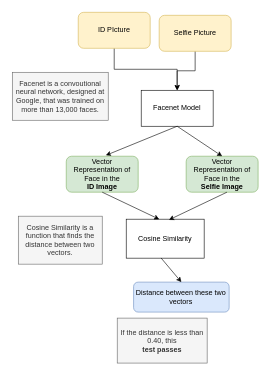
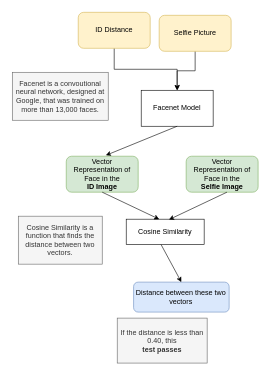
  <mxCell id="0" />
  <mxCell id="1" parent="0" />
  <mxCell id="2" style="edgeStyle=orthogonalEdgeStyle;rounded=0;orthogonalLoop=1;jettySize=auto;html=1;exitX=0.5;exitY=1;exitDx=0;exitDy=0;" parent="1" source="3" target="6" edge="1"><mxGeometry relative="1" as="geometry" /></mxCell>
- <mxCell id="3" value="ID PIcture" style="rounded=1;whiteSpace=wrap;html=1;fillColor=#fff2cc;strokeColor=#d6b656;" parent="1" vertex="1"><mxGeometry x="130" y="20" width="120" height="60" as="geometry" /></mxCell>
+ <mxCell id="3" value="ID Distance" style="rounded=1;whiteSpace=wrap;html=1;fillColor=#fff2cc;strokeColor=#d6b656;" parent="1" vertex="1"><mxGeometry x="130" y="20" width="120" height="60" as="geometry" /></mxCell>
  <mxCell id="4" style="edgeStyle=orthogonalEdgeStyle;rounded=0;orthogonalLoop=1;jettySize=auto;html=1;entryX=0.5;entryY=0;entryDx=0;entryDy=0;" parent="1" source="5" target="6" edge="1"><mxGeometry relative="1" as="geometry" /></mxCell>
  <mxCell id="5" value="Selfie Picture" style="rounded=1;whiteSpace=wrap;html=1;fillColor=#fff2cc;strokeColor=#d6b656;" parent="1" vertex="1"><mxGeometry x="265" y="25" width="120" height="60" as="geometry" /></mxCell>
  <mxCell id="6" value="Facenet Model" style="rounded=0;whiteSpace=wrap;html=1;" parent="1" vertex="1"><mxGeometry x="235" y="150" width="120" height="60" as="geometry" /></mxCell>
  <mxCell id="7" value="" style="endArrow=classic;html=1;exitX=0.5;exitY=1;exitDx=0;exitDy=0;entryX=0.55;entryY=-0.024;entryDx=0;entryDy=0;entryPerimeter=0;" parent="1" source="6" edge="1"><mxGeometry width="50" height="50" relative="1" as="geometry"><mxPoint x="340" y="210" as="sourcePoint" /><mxPoint x="176" y="258.56" as="targetPoint" /></mxGeometry></mxCell>
  <mxCell id="8" value="&lt;div&gt;Vector Representation of Face in the &lt;br&gt;&lt;/div&gt;&lt;div&gt;&lt;b&gt;ID Image&lt;/b&gt;&lt;/div&gt;" style="rounded=1;whiteSpace=wrap;html=1;fillColor=#d5e8d4;strokeColor=#82b366;" parent="1" vertex="1"><mxGeometry x="110" y="260" width="120" height="60" as="geometry" /></mxCell>
  <mxCell id="9" value="&lt;div&gt;Vector Representation of Face in the&lt;/div&gt;&lt;div&gt; &lt;b&gt;Selfie Image&lt;/b&gt;&lt;/div&gt; " style="rounded=1;whiteSpace=wrap;html=1;fillColor=#d5e8d4;strokeColor=#82b366;" parent="1" vertex="1"><mxGeometry x="310" y="260" width="120" height="60" as="geometry" /></mxCell>
- <mxCell id="10" value="Cosine Similarity" style="rounded=0;whiteSpace=wrap;html=1;" parent="1" vertex="1"><mxGeometry x="210" y="365" width="130" height="65" as="geometry" /></mxCell>
+ <mxCell id="10" value="Cosine Similarity" style="rounded=0;whiteSpace=wrap;html=1;" parent="1" vertex="1"><mxGeometry x="210" y="365" width="130" height="42.5" as="geometry" /></mxCell>
  <mxCell id="11" value="" style="endArrow=classic;html=1;entryX=0.424;entryY=0.003;entryDx=0;entryDy=0;entryPerimeter=0;exitX=0.5;exitY=1;exitDx=0;exitDy=0;" parent="1" source="8" target="10" edge="1"><mxGeometry width="50" height="50" relative="1" as="geometry"><mxPoint x="160" y="370" as="sourcePoint" /><mxPoint x="210" y="320" as="targetPoint" /></mxGeometry></mxCell>
  <mxCell id="12" value="" style="endArrow=classic;html=1;entryX=0.549;entryY=0.017;entryDx=0;entryDy=0;entryPerimeter=0;" parent="1" target="10" edge="1"><mxGeometry width="50" height="50" relative="1" as="geometry"><mxPoint x="378" y="320" as="sourcePoint" /><mxPoint x="410" y="340" as="targetPoint" /></mxGeometry></mxCell>
  <mxCell id="13" value="&lt;div&gt;If the distance is less than 0.40, this &lt;br&gt;&lt;/div&gt;&lt;div&gt;&lt;b&gt;test passes&lt;/b&gt;&lt;/div&gt;" style="text;html=1;strokeColor=#666666;fillColor=#f5f5f5;align=center;verticalAlign=middle;whiteSpace=wrap;rounded=0;fontColor=#333333;" parent="1" vertex="1"><mxGeometry x="195" y="530" width="150" height="75" as="geometry" /></mxCell>
- <mxCell id="14" value="" style="endArrow=classic;html=1;exitX=0.5;exitY=1;exitDx=0;exitDy=0;entryX=0.5;entryY=0;entryDx=0;entryDy=0;" parent="1" source="6" target="9" edge="1"><mxGeometry width="50" height="50" relative="1" as="geometry"><mxPoint x="340" y="290" as="sourcePoint" /><mxPoint x="390" y="240" as="targetPoint" /></mxGeometry></mxCell>
  <mxCell id="15" value="Distance between these two vectors" style="rounded=1;whiteSpace=wrap;html=1;fillColor=#dae8fc;strokeColor=#6c8ebf;" parent="1" vertex="1"><mxGeometry x="222.31" y="470" width="159.38" height="50" as="geometry" /></mxCell>
  <mxCell id="16" value="" style="endArrow=classic;html=1;entryX=0.5;entryY=0;entryDx=0;entryDy=0;exitX=0.447;exitY=0.995;exitDx=0;exitDy=0;exitPerimeter=0;" parent="1" source="10" target="15" edge="1"><mxGeometry width="50" height="50" relative="1" as="geometry"><mxPoint x="220" y="440" as="sourcePoint" /><mxPoint x="270" y="390" as="targetPoint" /></mxGeometry></mxCell>
  <mxCell id="17" value="&lt;div&gt;Facenet is a convoutional neural network, designed at Google, that was trained on more than 13,000 faces.&lt;/div&gt;" style="text;html=1;strokeColor=#666666;fillColor=#f5f5f5;align=center;verticalAlign=middle;whiteSpace=wrap;rounded=0;fontColor=#333333;" vertex="1" parent="1"><mxGeometry x="20" y="120" width="160" height="80" as="geometry" /></mxCell>
  <mxCell id="18" value="Cosine Similarity is a function that finds the distance between two vectors." style="text;html=1;strokeColor=#666666;fillColor=#f5f5f5;align=center;verticalAlign=middle;whiteSpace=wrap;rounded=0;fontColor=#333333;" vertex="1" parent="1"><mxGeometry x="30" y="360" width="140" height="80" as="geometry" /></mxCell>
